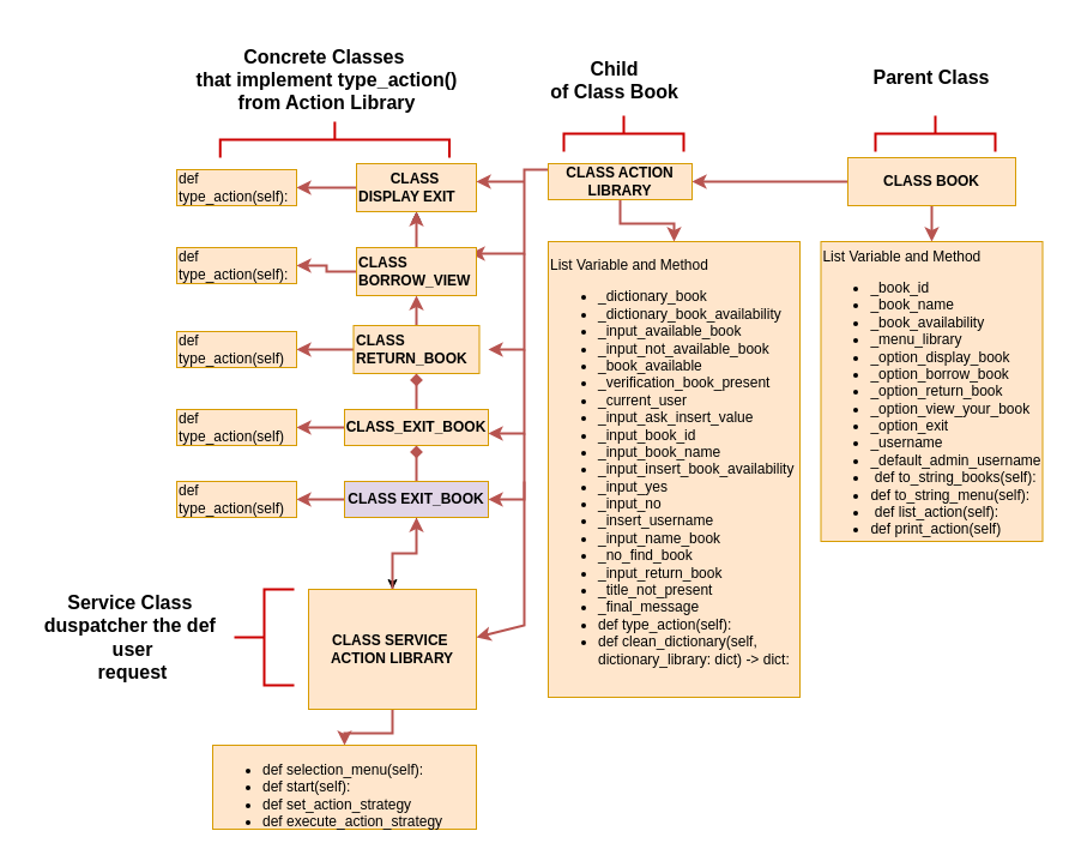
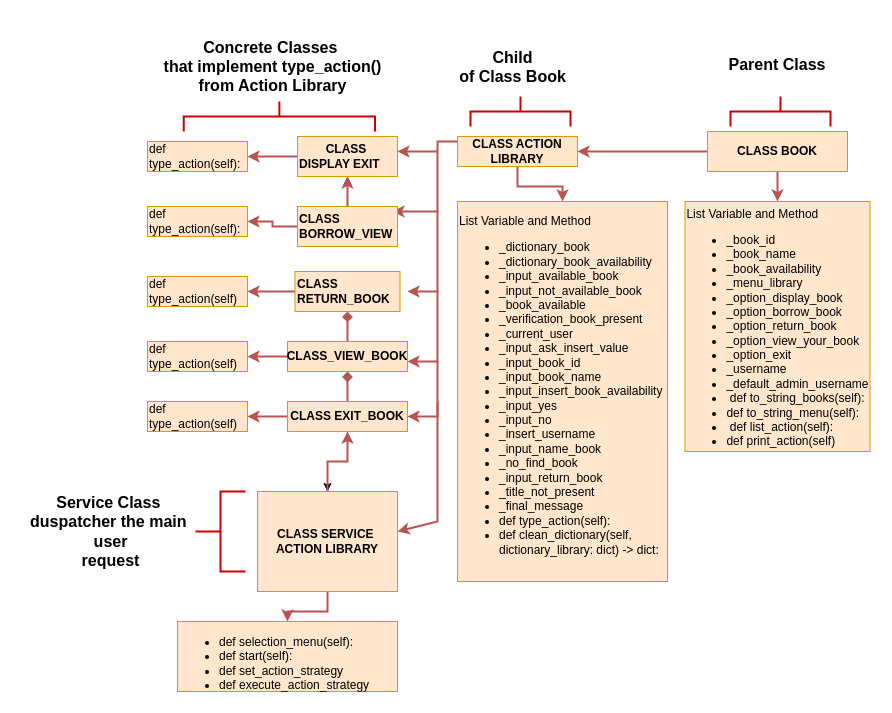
  <mxCell id="0" />
  <mxCell id="1" parent="0" />
  <mxCell id="2" style="edgeStyle=orthogonalEdgeStyle;rounded=0;orthogonalLoop=1;jettySize=auto;html=1;fillColor=#f8cecc;strokeColor=#b85450;strokeWidth=2;" parent="1" source="4" target="7" edge="1"><mxGeometry relative="1" as="geometry"><mxPoint x="517" y="201" as="targetPoint" /></mxGeometry></mxCell>
  <mxCell id="3" value="" style="edgeStyle=orthogonalEdgeStyle;rounded=0;orthogonalLoop=1;jettySize=auto;html=1;fillColor=#f8cecc;strokeColor=#b85450;strokeWidth=2;" parent="1" source="4" target="8" edge="1"><mxGeometry relative="1" as="geometry" /></mxCell>
  <mxCell id="4" value="CLASS BOOK" style="rounded=0;whiteSpace=wrap;html=1;fillColor=#ffe6cc;strokeColor=#d79b00;fontStyle=1" parent="1" vertex="1"><mxGeometry x="707" y="131" width="140" height="40" as="geometry" /></mxCell>
  <mxCell id="5" value="" style="edgeStyle=orthogonalEdgeStyle;rounded=0;orthogonalLoop=1;jettySize=auto;html=1;fillColor=#f8cecc;strokeColor=#b85450;strokeWidth=2;" parent="1" source="7" target="9" edge="1"><mxGeometry relative="1" as="geometry" /></mxCell>
  <mxCell id="6" value="" style="edgeStyle=orthogonalEdgeStyle;rounded=0;orthogonalLoop=1;jettySize=auto;html=1;fillColor=#f8cecc;strokeColor=#b85450;strokeWidth=2;" parent="1" edge="1"><mxGeometry relative="1" as="geometry"><mxPoint x="472" y="141" as="sourcePoint" /><mxPoint x="392" y="211" as="targetPoint" /><Array as="points"><mxPoint x="437" y="141" /><mxPoint x="437" y="211" /></Array></mxGeometry></mxCell>
  <mxCell id="7" value="CLASS ACTION LIBRARY" style="rounded=0;whiteSpace=wrap;html=1;fillColor=#ffe6cc;strokeColor=#d79b00;fontStyle=1" parent="1" vertex="1"><mxGeometry x="457" y="136" width="120" height="30" as="geometry" /></mxCell>
  <mxCell id="8" value="&lt;div style=&quot;&quot;&gt;&lt;div style=&quot;&quot;&gt;&lt;font style=&quot;font-size: 12px;&quot;&gt;&lt;br&gt;&lt;/font&gt;&lt;/div&gt;&lt;div style=&quot;&quot;&gt;&lt;font style=&quot;font-size: 12px;&quot;&gt;&lt;br&gt;&lt;/font&gt;&lt;/div&gt;&lt;div style=&quot;text-align: left;&quot;&gt;&lt;font style=&quot;font-size: 12px;&quot;&gt;List Variable and Method&lt;/font&gt;&lt;/div&gt;&lt;ul style=&quot;&quot;&gt;&lt;li style=&quot;text-align: left;&quot;&gt;&lt;font style=&quot;font-size: 12px;&quot;&gt;_book_id&lt;/font&gt;&lt;/li&gt;&lt;li style=&quot;text-align: left;&quot;&gt;&lt;font style=&quot;font-size: 12px;&quot;&gt;_book_name&lt;/font&gt;&lt;/li&gt;&lt;li style=&quot;text-align: left;&quot;&gt;&lt;font style=&quot;font-size: 12px;&quot;&gt;_book_availability&lt;/font&gt;&lt;/li&gt;&lt;li style=&quot;text-align: left;&quot;&gt;&lt;font style=&quot;font-size: 12px;&quot;&gt;_menu_library&lt;/font&gt;&lt;/li&gt;&lt;li style=&quot;text-align: left;&quot;&gt;&lt;font style=&quot;font-size: 12px;&quot;&gt;_option_display_book&lt;/font&gt;&lt;/li&gt;&lt;li style=&quot;text-align: left;&quot;&gt;&lt;font style=&quot;font-size: 12px;&quot;&gt;_option_borrow_book&lt;/font&gt;&lt;/li&gt;&lt;li style=&quot;text-align: left;&quot;&gt;&lt;font style=&quot;font-size: 12px;&quot;&gt;_option_return_book&lt;/font&gt;&lt;/li&gt;&lt;li style=&quot;text-align: left;&quot;&gt;&lt;font style=&quot;font-size: 12px;&quot;&gt;_option_view_your_book&lt;/font&gt;&lt;/li&gt;&lt;li style=&quot;text-align: left;&quot;&gt;&lt;font style=&quot;font-size: 12px;&quot;&gt;_option_exit&lt;/font&gt;&lt;/li&gt;&lt;li style=&quot;text-align: left;&quot;&gt;&lt;font style=&quot;font-size: 12px;&quot;&gt;_username&lt;/font&gt;&lt;/li&gt;&lt;li style=&quot;text-align: left;&quot;&gt;&lt;font style=&quot;font-size: 12px;&quot;&gt;_default_admin_username&lt;/font&gt;&lt;/li&gt;&lt;li style=&quot;text-align: left;&quot;&gt;&lt;font style=&quot;font-size: 12px;&quot;&gt;&amp;nbsp;def to_string_books(self):&lt;/font&gt;&lt;/li&gt;&lt;li style=&quot;text-align: left;&quot;&gt;&lt;font style=&quot;font-size: 12px;&quot;&gt;def to_string_menu(self):&lt;/font&gt;&lt;/li&gt;&lt;li style=&quot;text-align: left;&quot;&gt;&lt;font style=&quot;font-size: 12px;&quot;&gt;&amp;nbsp;def list_action(self):&lt;/font&gt;&lt;/li&gt;&lt;li style=&quot;text-align: left;&quot;&gt;&lt;font style=&quot;font-size: 12px;&quot;&gt;def print_action(self)&lt;/font&gt;&lt;/li&gt;&lt;/ul&gt;&lt;/div&gt;&lt;div style=&quot;&quot;&gt;&lt;br&gt;&lt;/div&gt;" style="rounded=0;whiteSpace=wrap;html=1;fillColor=#ffe6cc;strokeColor=#d79b00;" parent="1" vertex="1"><mxGeometry x="684.5" y="201" width="185" height="250" as="geometry" /></mxCell>
  <mxCell id="9" value="&lt;span style=&quot;background-color: initial;&quot;&gt;List Variable and Method&lt;/span&gt;&lt;br&gt;&lt;ul&gt;&lt;li&gt;_dictionary_book&lt;/li&gt;&lt;li&gt;_dictionary_book_availability&amp;nbsp;&lt;/li&gt;&lt;li&gt;_input_available_book&lt;/li&gt;&lt;li&gt;_input_not_available_book&lt;/li&gt;&lt;li&gt;_book_available&lt;/li&gt;&lt;li&gt;_verification_book_present&lt;/li&gt;&lt;li&gt;_current_user&lt;/li&gt;&lt;li&gt;_input_ask_insert_value&lt;/li&gt;&lt;li&gt;_input_book_id&lt;/li&gt;&lt;li&gt;_input_book_name&lt;/li&gt;&lt;li&gt;_input_insert_book_availability&lt;/li&gt;&lt;li&gt;_input_yes&lt;/li&gt;&lt;li&gt;_input_no&lt;/li&gt;&lt;li&gt;_insert_username&lt;/li&gt;&lt;li&gt;_input_name_book&lt;/li&gt;&lt;li&gt;_no_find_book&lt;/li&gt;&lt;li&gt;_input_return_book&lt;/li&gt;&lt;li&gt;_title_not_present&lt;/li&gt;&lt;li&gt;_final_message&lt;/li&gt;&lt;li&gt;def type_action(self):&lt;/li&gt;&lt;li&gt;def clean_dictionary(self, dictionary_library: dict) -&amp;gt; dict:&lt;br&gt;&lt;/li&gt;&lt;/ul&gt;" style="rounded=0;whiteSpace=wrap;html=1;align=left;fillColor=#ffe6cc;strokeColor=#d79b00;" parent="1" vertex="1"><mxGeometry x="457" y="201" width="210" height="380" as="geometry" /></mxCell>
  <mxCell id="10" value="" style="edgeStyle=orthogonalEdgeStyle;rounded=0;orthogonalLoop=1;jettySize=auto;html=1;fillColor=#f8cecc;strokeColor=#b85450;strokeWidth=2;" parent="1" source="11" target="27" edge="1"><mxGeometry relative="1" as="geometry" /></mxCell>
  <mxCell id="11" value="&lt;b&gt;&lt;span style=&quot;white-space: pre;&quot;&gt;&#09;&lt;/span&gt;CLASS DISPLAY EXIT&lt;/b&gt;" style="whiteSpace=wrap;html=1;fillColor=#ffe6cc;strokeColor=#d79b00;rounded=0;align=left;" parent="1" vertex="1"><mxGeometry x="297" y="136" width="100" height="40" as="geometry" /></mxCell>
  <mxCell id="12" value="" style="edgeStyle=orthogonalEdgeStyle;rounded=0;orthogonalLoop=1;jettySize=auto;html=1;fillColor=#f8cecc;strokeColor=#b85450;strokeWidth=2;" parent="1" source="15" target="33" edge="1"><mxGeometry relative="1" as="geometry" /></mxCell>
  <mxCell id="13" value="" style="edgeStyle=orthogonalEdgeStyle;rounded=0;orthogonalLoop=1;jettySize=auto;html=1;" parent="1" source="15" target="11" edge="1"><mxGeometry relative="1" as="geometry" /></mxCell>
  <mxCell id="14" value="" style="edgeStyle=orthogonalEdgeStyle;rounded=0;orthogonalLoop=1;jettySize=auto;html=1;fillColor=#f8cecc;strokeColor=#b85450;strokeWidth=2;" parent="1" source="15" target="11" edge="1"><mxGeometry relative="1" as="geometry" /></mxCell>
  <mxCell id="15" value="&lt;b&gt;CLASS BORROW_VIEW&lt;/b&gt;" style="whiteSpace=wrap;html=1;fillColor=#ffe6cc;strokeColor=#d79b00;rounded=0;align=left;" parent="1" vertex="1"><mxGeometry x="297" y="206" width="100" height="40" as="geometry" /></mxCell>
  <mxCell id="16" value="" style="edgeStyle=orthogonalEdgeStyle;rounded=0;orthogonalLoop=1;jettySize=auto;html=1;fillColor=#f8cecc;strokeColor=#b85450;strokeWidth=2;" parent="1" source="18" target="36" edge="1"><mxGeometry relative="1" as="geometry" /></mxCell>
- <mxCell id="17" value="" style="edgeStyle=orthogonalEdgeStyle;rounded=0;orthogonalLoop=1;jettySize=auto;html=1;fillColor=#f8cecc;strokeColor=#b85450;strokeWidth=2;" parent="1" source="18" target="15" edge="1"><mxGeometry relative="1" as="geometry" /></mxCell>
  <mxCell id="18" value="&lt;b&gt;CLASS RETURN_BOOK&lt;/b&gt;" style="whiteSpace=wrap;html=1;fillColor=#ffe6cc;strokeColor=#d79b00;rounded=0;align=left;" parent="1" vertex="1"><mxGeometry x="294.5" y="271" width="105" height="40" as="geometry" /></mxCell>
  <mxCell id="19" value="" style="edgeStyle=orthogonalEdgeStyle;rounded=0;orthogonalLoop=1;jettySize=auto;html=1;fillColor=#f8cecc;strokeColor=#b85450;strokeWidth=2;" parent="1" source="21" target="34" edge="1"><mxGeometry relative="1" as="geometry" /></mxCell>
  <mxCell id="20" value="" style="edgeStyle=orthogonalEdgeStyle;rounded=0;orthogonalLoop=1;jettySize=auto;html=1;fillColor=#f8cecc;strokeColor=#b85450;strokeWidth=2;endArrow=diamond;" parent="1" source="21" target="18" edge="1"><mxGeometry relative="1" as="geometry" /></mxCell>
- <mxCell id="21" value="&lt;b&gt;CLASS_EXIT_BOOK&lt;/b&gt;" style="whiteSpace=wrap;html=1;fillColor=#ffe6cc;strokeColor=#d79b00;rounded=0;" parent="1" vertex="1"><mxGeometry x="287" y="341" width="120" height="30" as="geometry" /></mxCell>
+ <mxCell id="21" value="&lt;b&gt;CLASS_VIEW_BOOK&lt;/b&gt;" style="whiteSpace=wrap;html=1;fillColor=#ffe6cc;strokeColor=#d79b00;rounded=0;" parent="1" vertex="1"><mxGeometry x="287" y="341" width="120" height="30" as="geometry" /></mxCell>
  <mxCell id="22" style="edgeStyle=orthogonalEdgeStyle;rounded=0;orthogonalLoop=1;jettySize=auto;html=1;exitX=0.5;exitY=0;exitDx=0;exitDy=0;" parent="1" source="26" edge="1"><mxGeometry relative="1" as="geometry"><mxPoint x="357" y="411" as="targetPoint" /></mxGeometry></mxCell>
  <mxCell id="23" value="" style="edgeStyle=orthogonalEdgeStyle;rounded=0;orthogonalLoop=1;jettySize=auto;html=1;fillColor=#f8cecc;strokeColor=#b85450;strokeWidth=2;" parent="1" source="26" target="35" edge="1"><mxGeometry relative="1" as="geometry" /></mxCell>
  <mxCell id="24" value="" style="edgeStyle=orthogonalEdgeStyle;rounded=0;orthogonalLoop=1;jettySize=auto;html=1;fillColor=#f8cecc;strokeColor=#b85450;strokeWidth=2;endArrow=diamond;" parent="1" source="26" target="21" edge="1"><mxGeometry relative="1" as="geometry" /></mxCell>
  <mxCell id="25" value="" style="edgeStyle=orthogonalEdgeStyle;rounded=0;orthogonalLoop=1;jettySize=auto;html=1;" parent="1" source="26" target="39" edge="1"><mxGeometry relative="1" as="geometry" /></mxCell>
- <mxCell id="26" value="&lt;b&gt;CLASS EXIT_BOOK&lt;/b&gt;" style="whiteSpace=wrap;html=1;fillColor=#e1d5e7;strokeColor=#d79b00;rounded=0;" parent="1" vertex="1"><mxGeometry x="287" y="401" width="120" height="30" as="geometry" /></mxCell>
+ <mxCell id="26" value="&lt;b&gt;CLASS EXIT_BOOK&lt;/b&gt;" style="whiteSpace=wrap;html=1;fillColor=#ffe6cc;strokeColor=#d79b00;rounded=0;" parent="1" vertex="1"><mxGeometry x="287" y="401" width="120" height="30" as="geometry" /></mxCell>
  <mxCell id="27" value="def type_action(self):" style="whiteSpace=wrap;html=1;fillColor=#ffe6cc;strokeColor=#d79b00;rounded=0;align=left;" parent="1" vertex="1"><mxGeometry x="147" y="141" width="100" height="30" as="geometry" /></mxCell>
  <mxCell id="28" style="edgeStyle=orthogonalEdgeStyle;rounded=0;orthogonalLoop=1;jettySize=auto;html=1;exitX=0.5;exitY=1;exitDx=0;exitDy=0;" parent="1" source="18" target="18" edge="1"><mxGeometry relative="1" as="geometry" /></mxCell>
  <mxCell id="29" value="" style="endArrow=classic;html=1;rounded=0;fillColor=#f8cecc;strokeColor=#b85450;strokeWidth=2;" parent="1" edge="1"><mxGeometry width="50" height="50" relative="1" as="geometry"><mxPoint x="437" y="211" as="sourcePoint" /><mxPoint x="407" y="291" as="targetPoint" /><Array as="points"><mxPoint x="437" y="291" /><mxPoint x="407" y="291" /></Array></mxGeometry></mxCell>
  <mxCell id="30" value="" style="endArrow=classic;html=1;rounded=0;fillColor=#f8cecc;strokeColor=#b85450;strokeWidth=2;" parent="1" edge="1"><mxGeometry width="50" height="50" relative="1" as="geometry"><mxPoint x="437" y="291" as="sourcePoint" /><mxPoint x="407" y="361" as="targetPoint" /><Array as="points"><mxPoint x="437" y="361" /></Array></mxGeometry></mxCell>
  <mxCell id="31" value="" style="endArrow=classic;html=1;rounded=0;entryX=1;entryY=0.5;entryDx=0;entryDy=0;fillColor=#f8cecc;strokeColor=#b85450;strokeWidth=2;" parent="1" target="26" edge="1"><mxGeometry width="50" height="50" relative="1" as="geometry"><mxPoint x="437" y="361" as="sourcePoint" /><mxPoint x="437" y="421" as="targetPoint" /><Array as="points"><mxPoint x="437" y="416" /></Array></mxGeometry></mxCell>
  <mxCell id="32" value="" style="endArrow=classic;html=1;rounded=0;fillColor=#f8cecc;strokeColor=#b85450;strokeWidth=2;" parent="1" edge="1"><mxGeometry width="50" height="50" relative="1" as="geometry"><mxPoint x="437" y="151" as="sourcePoint" /><mxPoint x="397" y="151" as="targetPoint" /></mxGeometry></mxCell>
  <mxCell id="33" value="def type_action(self):" style="whiteSpace=wrap;html=1;fillColor=#ffe6cc;strokeColor=#d79b00;rounded=0;align=left;" parent="1" vertex="1"><mxGeometry x="147" y="206" width="100" height="30" as="geometry" /></mxCell>
  <mxCell id="34" value="def type_action(self)" style="whiteSpace=wrap;html=1;fillColor=#ffe6cc;strokeColor=#d79b00;rounded=0;align=left;" parent="1" vertex="1"><mxGeometry x="147" y="341" width="100" height="30" as="geometry" /></mxCell>
  <mxCell id="35" value="def type_action(self)" style="whiteSpace=wrap;html=1;fillColor=#ffe6cc;strokeColor=#d79b00;rounded=0;align=left;" parent="1" vertex="1"><mxGeometry x="147" y="401" width="100" height="30" as="geometry" /></mxCell>
  <mxCell id="36" value="def type_action(self)" style="whiteSpace=wrap;html=1;fillColor=#ffe6cc;strokeColor=#d79b00;rounded=0;align=left;" parent="1" vertex="1"><mxGeometry x="147" y="276" width="100" height="30" as="geometry" /></mxCell>
  <mxCell id="37" value="" style="edgeStyle=orthogonalEdgeStyle;rounded=0;orthogonalLoop=1;jettySize=auto;html=1;fillColor=#f8cecc;strokeColor=#b85450;strokeWidth=2;" parent="1" source="39" target="41" edge="1"><mxGeometry relative="1" as="geometry" /></mxCell>
  <mxCell id="38" style="edgeStyle=orthogonalEdgeStyle;rounded=0;orthogonalLoop=1;jettySize=auto;html=1;entryX=0.5;entryY=1;entryDx=0;entryDy=0;fillColor=#f8cecc;strokeColor=#b85450;strokeWidth=2;" parent="1" source="39" target="26" edge="1"><mxGeometry relative="1" as="geometry" /></mxCell>
  <mxCell id="39" value="&lt;b&gt;CLASS SERVICE&amp;nbsp;&lt;/b&gt;&lt;div&gt;&lt;b&gt;ACTION LIBRARY&lt;/b&gt;&lt;/div&gt;" style="rounded=0;whiteSpace=wrap;html=1;fillColor=#ffe6cc;strokeColor=#d79b00;" parent="1" vertex="1"><mxGeometry x="257" y="491" width="140" height="100" as="geometry" /></mxCell>
  <mxCell id="40" value="" style="endArrow=classic;html=1;rounded=0;entryX=1;entryY=0.4;entryDx=0;entryDy=0;fillColor=#f8cecc;strokeColor=#b85450;strokeWidth=2;entryPerimeter=0;" parent="1" target="39" edge="1"><mxGeometry width="50" height="50" relative="1" as="geometry"><mxPoint x="437" y="401" as="sourcePoint" /><mxPoint x="427" y="561" as="targetPoint" /><Array as="points"><mxPoint x="437" y="521" /></Array></mxGeometry></mxCell>
  <mxCell id="41" value="&lt;div&gt;&lt;br&gt;&lt;/div&gt;&lt;ul&gt;&lt;li&gt;def selection_menu(self):&lt;/li&gt;&lt;li&gt;def start(self):&lt;/li&gt;&lt;li&gt;def set_action_strategy&lt;/li&gt;&lt;li&gt;def execute_action_strategy&lt;/li&gt;&lt;/ul&gt;" style="whiteSpace=wrap;html=1;fillColor=#ffe6cc;strokeColor=#d79b00;rounded=0;align=left;" parent="1" vertex="1"><mxGeometry x="177" y="621" width="220" height="70" as="geometry" /></mxCell>
  <mxCell id="42" value="&lt;b&gt;Parent Class&lt;/b&gt;" style="text;html=1;align=center;verticalAlign=middle;whiteSpace=wrap;rounded=0;fontSize=16;fontColor=#000000;labelBorderColor=none;" parent="1" vertex="1"><mxGeometry x="717" y="49" width="120" height="30" as="geometry" /></mxCell>
  <mxCell id="43" value="&lt;b&gt;Child&lt;/b&gt;&lt;div&gt;&lt;b&gt;of Class Book&lt;/b&gt;&lt;div&gt;&lt;br&gt;&lt;/div&gt;&lt;/div&gt;" style="text;html=1;align=center;verticalAlign=middle;resizable=0;points=[];autosize=1;strokeColor=none;fillColor=none;fontSize=16;fontColor=#000000;" parent="1" vertex="1"><mxGeometry x="447" y="41" width="130" height="70" as="geometry" /></mxCell>
  <mxCell id="44" value="&lt;b&gt;Concrete Classes&amp;nbsp;&lt;/b&gt;&lt;div&gt;&lt;b&gt;that implement type_action()&lt;/b&gt;&lt;/div&gt;&lt;div&gt;&lt;b&gt;from Action Library&lt;/b&gt;&lt;/div&gt;" style="text;html=1;align=center;verticalAlign=middle;resizable=0;points=[];autosize=1;strokeColor=none;fillColor=none;fontSize=16;fontColor=#000000;" parent="1" vertex="1"><mxGeometry x="152" width="240" height="70" as="geometry" y="31" /></mxCell>
- <mxCell id="45" value="&lt;div&gt;&lt;div&gt;&lt;b&gt;Service Class&amp;nbsp;&lt;/b&gt;&lt;/div&gt;&lt;/div&gt;&lt;div&gt;&lt;b&gt;duspatcher the def&amp;nbsp;&lt;/b&gt;&lt;/div&gt;&lt;div&gt;&lt;b&gt;user&lt;/b&gt;&lt;/div&gt;&lt;div&gt;&lt;b&gt;request&lt;/b&gt;&lt;/div&gt;" style="text;html=1;align=center;verticalAlign=middle;resizable=0;points=[];autosize=1;strokeColor=none;fillColor=none;fontSize=16;fontColor=#000000;" parent="1" vertex="1"><mxGeometry x="20" y="486" width="180" height="90" as="geometry" /></mxCell>
+ <mxCell id="45" value="&lt;div&gt;&lt;div&gt;&lt;b&gt;Service Class&amp;nbsp;&lt;/b&gt;&lt;/div&gt;&lt;/div&gt;&lt;div&gt;&lt;b&gt;duspatcher the main&amp;nbsp;&lt;/b&gt;&lt;/div&gt;&lt;div&gt;&lt;b&gt;user&lt;/b&gt;&lt;/div&gt;&lt;div&gt;&lt;b&gt;request&lt;/b&gt;&lt;/div&gt;" style="text;html=1;align=center;verticalAlign=middle;resizable=0;points=[];autosize=1;strokeColor=none;fillColor=none;fontSize=16;fontColor=#000000;" parent="1" vertex="1"><mxGeometry x="20" y="486" width="180" height="90" as="geometry" /></mxCell>
  <mxCell id="46" value="" style="strokeWidth=2;html=1;shape=mxgraph.flowchart.annotation_2;align=left;labelPosition=right;pointerEvents=1;rotation=90;strokeColor=#CC0000;" parent="1" vertex="1"><mxGeometry x="765" y="61" width="30" height="100" as="geometry" /></mxCell>
  <mxCell id="47" value="" style="strokeWidth=2;html=1;shape=mxgraph.flowchart.annotation_2;align=left;labelPosition=right;pointerEvents=1;strokeColor=#CC0000;" parent="1" vertex="1"><mxGeometry x="195" y="491" width="50" height="80" as="geometry" /></mxCell>
  <mxCell id="48" value="" style="strokeWidth=2;html=1;shape=mxgraph.flowchart.annotation_2;align=left;labelPosition=right;pointerEvents=1;rotation=90;strokeColor=#CC0000;" parent="1" vertex="1"><mxGeometry x="505" y="61" width="30" height="100" as="geometry" /></mxCell>
  <mxCell id="49" value="" style="strokeWidth=2;html=1;shape=mxgraph.flowchart.annotation_2;align=left;labelPosition=right;pointerEvents=1;rotation=90;strokeColor=#CC0000;" parent="1" vertex="1"><mxGeometry x="263.88" y="20.38" width="30" height="191.25" as="geometry" /></mxCell>
